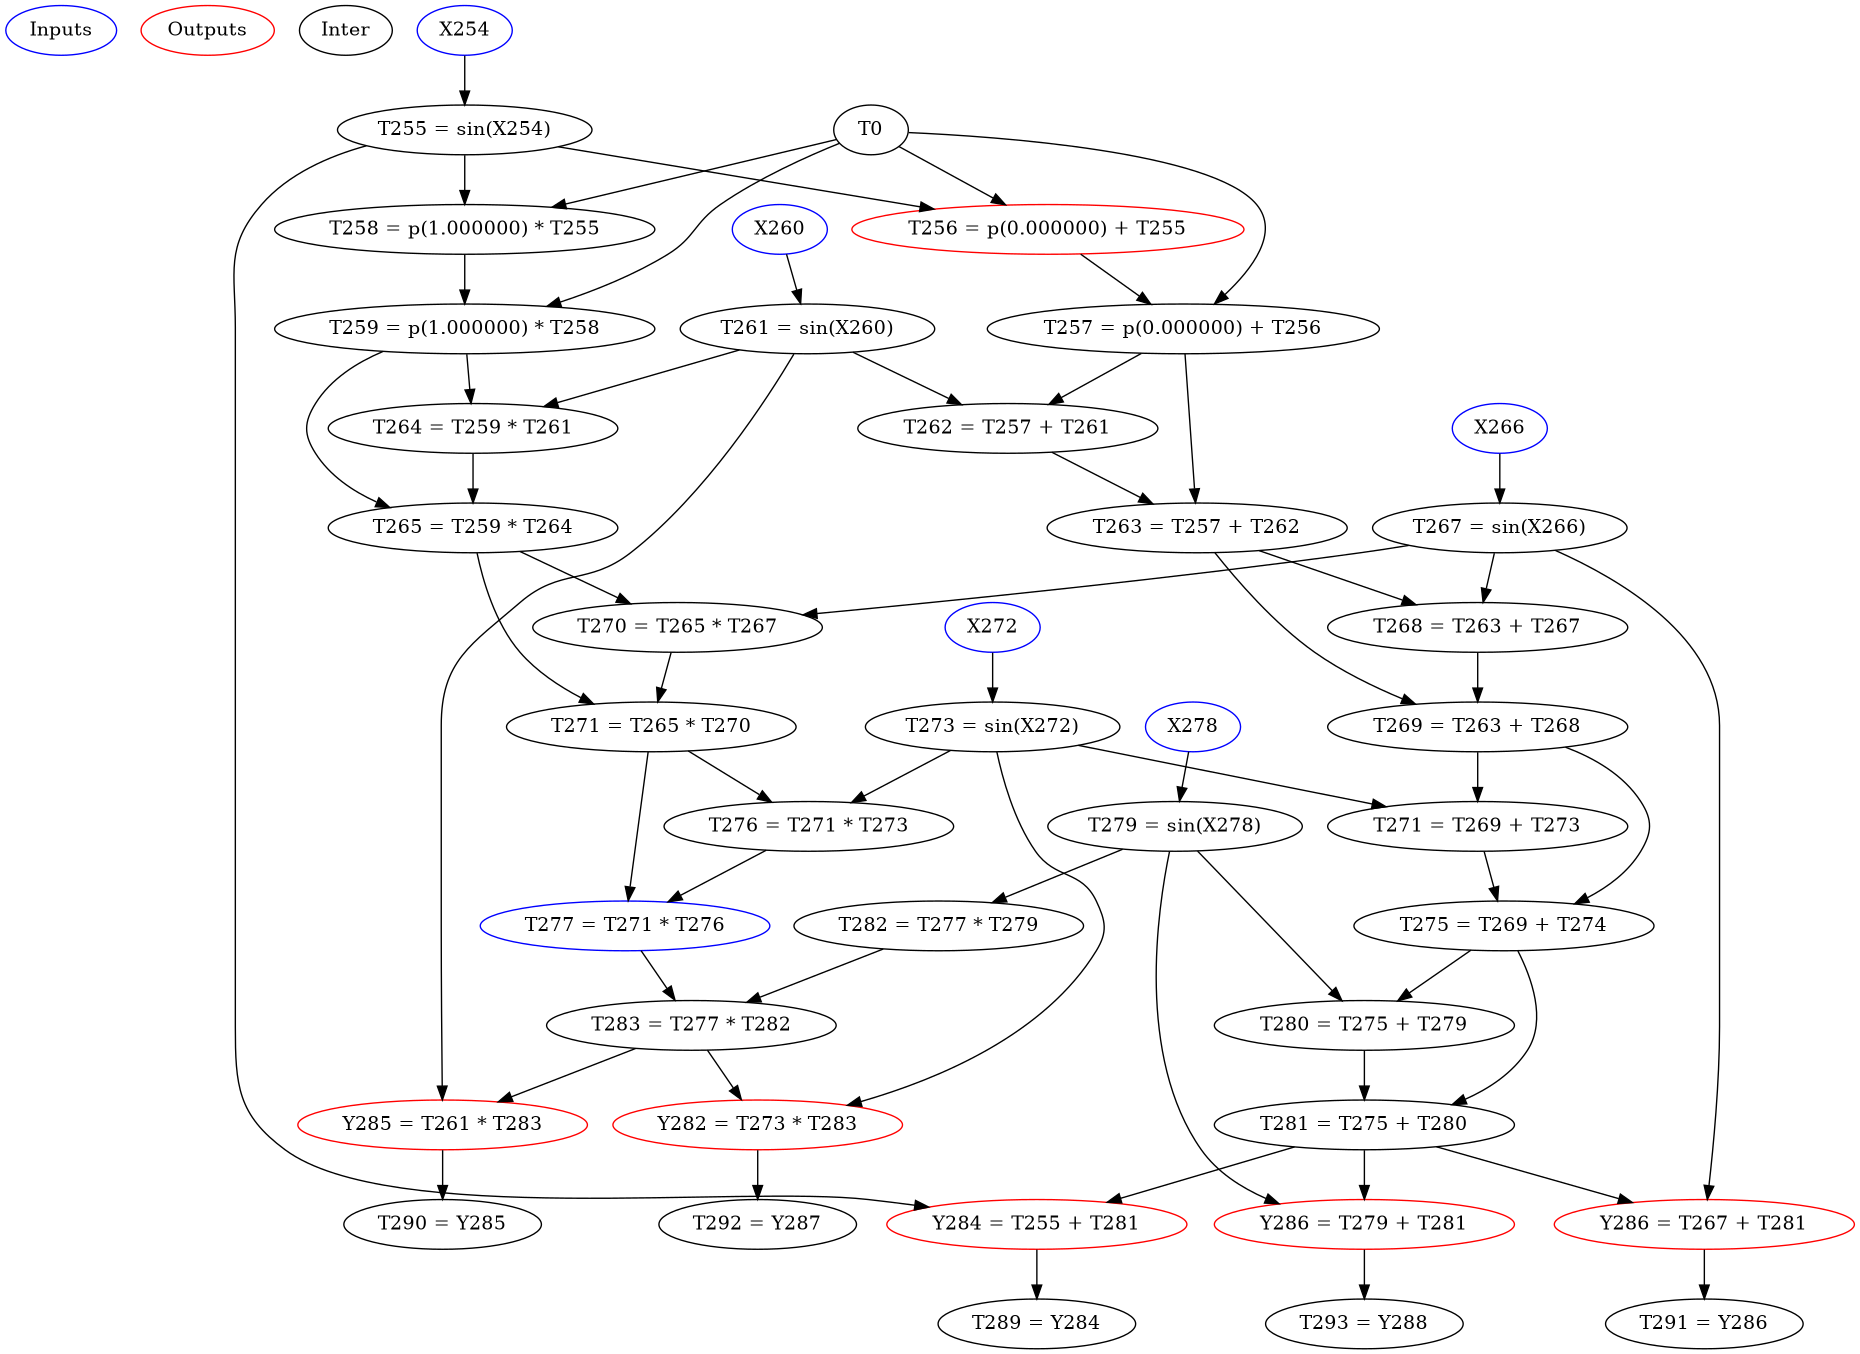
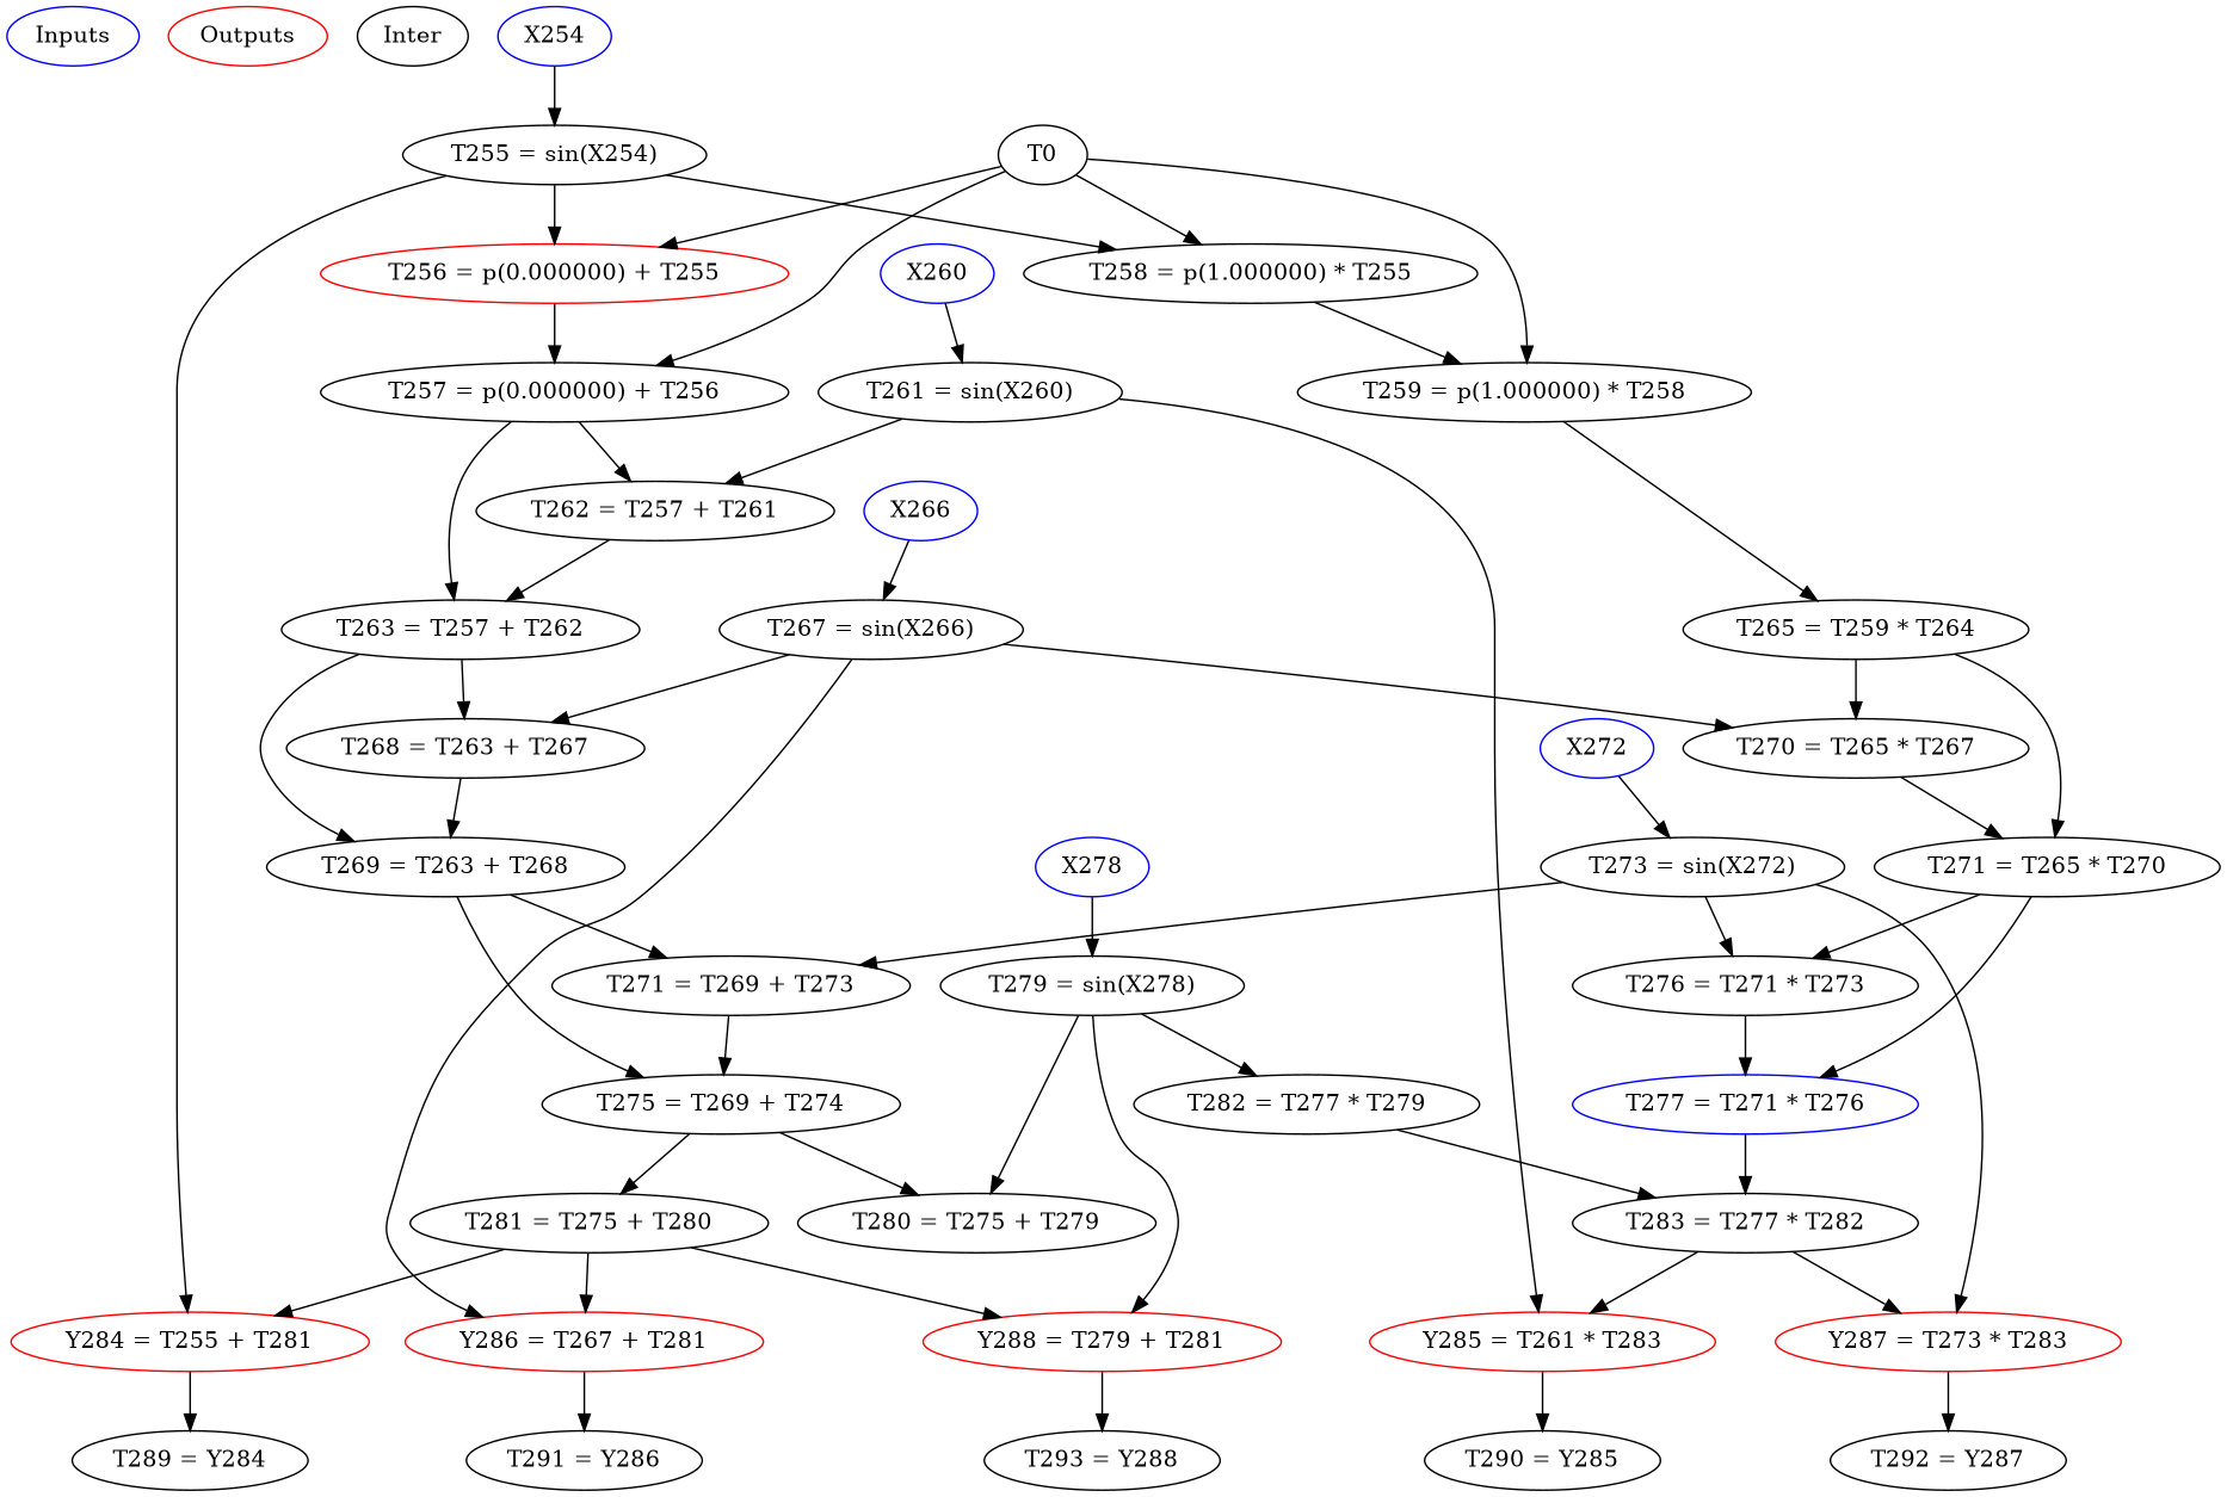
  digraph {
    node [color=black]
    n1 [color=blue label=Inputs]
    n2 [color=red label=Outputs]
    n3 [label=Inter color=""]
    n4 [color=blue label=X254]
    n5 [label="T255 = sin(X254)"]
    n6 [color=red label="T256 = p(0.000000) + T255"]
    n7 [label="T258 = p(1.000000) * T255"]
    n8 [color=red label="Y284 = T255 + T281"]
    n9 [label="T257 = p(0.000000) + T256"]
    n10 [label="T259 = p(1.000000) * T258"]
    n11 [label="T289 = Y284"]
    n12 [label=T0]
    n13 [label="T262 = T257 + T261"]
    n14 [label="T263 = T257 + T262"]
-   n15 [label="T264 = T259 * T261"]
    n16 [label="T265 = T259 * T264"]
    n17 [label="T268 = T263 + T267"]
    n18 [label="T269 = T263 + T268"]
    n19 [label="T270 = T265 * T267"]
    n20 [label="T271 = T265 * T270"]
    n21 [color=blue label=X260]
    n22 [label="T261 = sin(X260)"]
    n23 [color=red label="Y285 = T261 * T283"]
    n24 [label="T290 = Y285"]
    n25 [label="T271 = T269 + T273"]
    n26 [label="T275 = T269 + T274"]
    n27 [label="T276 = T271 * T273"]
    n28 [color=blue label="T277 = T271 * T276"]
    n29 [color=blue label=X266]
    n30 [label="T267 = sin(X266)"]
    n31 [color=red label="Y286 = T267 + T281"]
    n32 [label="T291 = Y286"]
    n33 [label="T280 = T275 + T279"]
    n34 [label="T281 = T275 + T280"]
    n35 [label="T283 = T277 * T282"]
    n36 [color=blue label=X272]
    n37 [label="T273 = sin(X272)"]
-   n38 [color=red label="Y282 = T273 * T283"]
+   n38 [color=red label="Y287 = T273 * T283"]
    n39 [label="T292 = Y287"]
-   n40 [color=red label="Y286 = T279 + T281"]
+   n40 [color=red label="Y288 = T279 + T281"]
    n41 [label="T282 = T277 * T279"]
    n42 [color=blue label=X278]
    n43 [label="T279 = sin(X278)"]
    n44 [label="T293 = Y288"]
    n4 -> n5
    n5 -> n6
    n5 -> n7
    n5 -> n8
    n6 -> n9
    n7 -> n10
    n8 -> n11
    n9 -> n13
    n9 -> n14
-   n10 -> n15
    n10 -> n16
    n12 -> n6
    n12 -> n7
    n12 -> n9
    n12 -> n10
    n13 -> n14
    n14 -> n17
    n14 -> n18
-   n15 -> n16
    n16 -> n19
    n16 -> n20
    n17 -> n18
    n18 -> n25
    n18 -> n26
    n19 -> n20
    n20 -> n27
    n20 -> n28
    n21 -> n22
    n22 -> n13
-   n22 -> n15
    n22 -> n23
    n23 -> n24
    n25 -> n26
    n26 -> n33
    n26 -> n34
    n27 -> n28
    n28 -> n35
    n29 -> n30
    n30 -> n17
    n30 -> n19
    n30 -> n31
    n31 -> n32
-   n33 -> n34
    n34 -> n8
    n34 -> n31
    n34 -> n40
    n35 -> n23
    n35 -> n38
    n36 -> n37
    n37 -> n25
    n37 -> n27
    n37 -> n38
    n38 -> n39
    n40 -> n44
    n41 -> n35
    n42 -> n43
    n43 -> n33
    n43 -> n40
    n43 -> n41
  }
